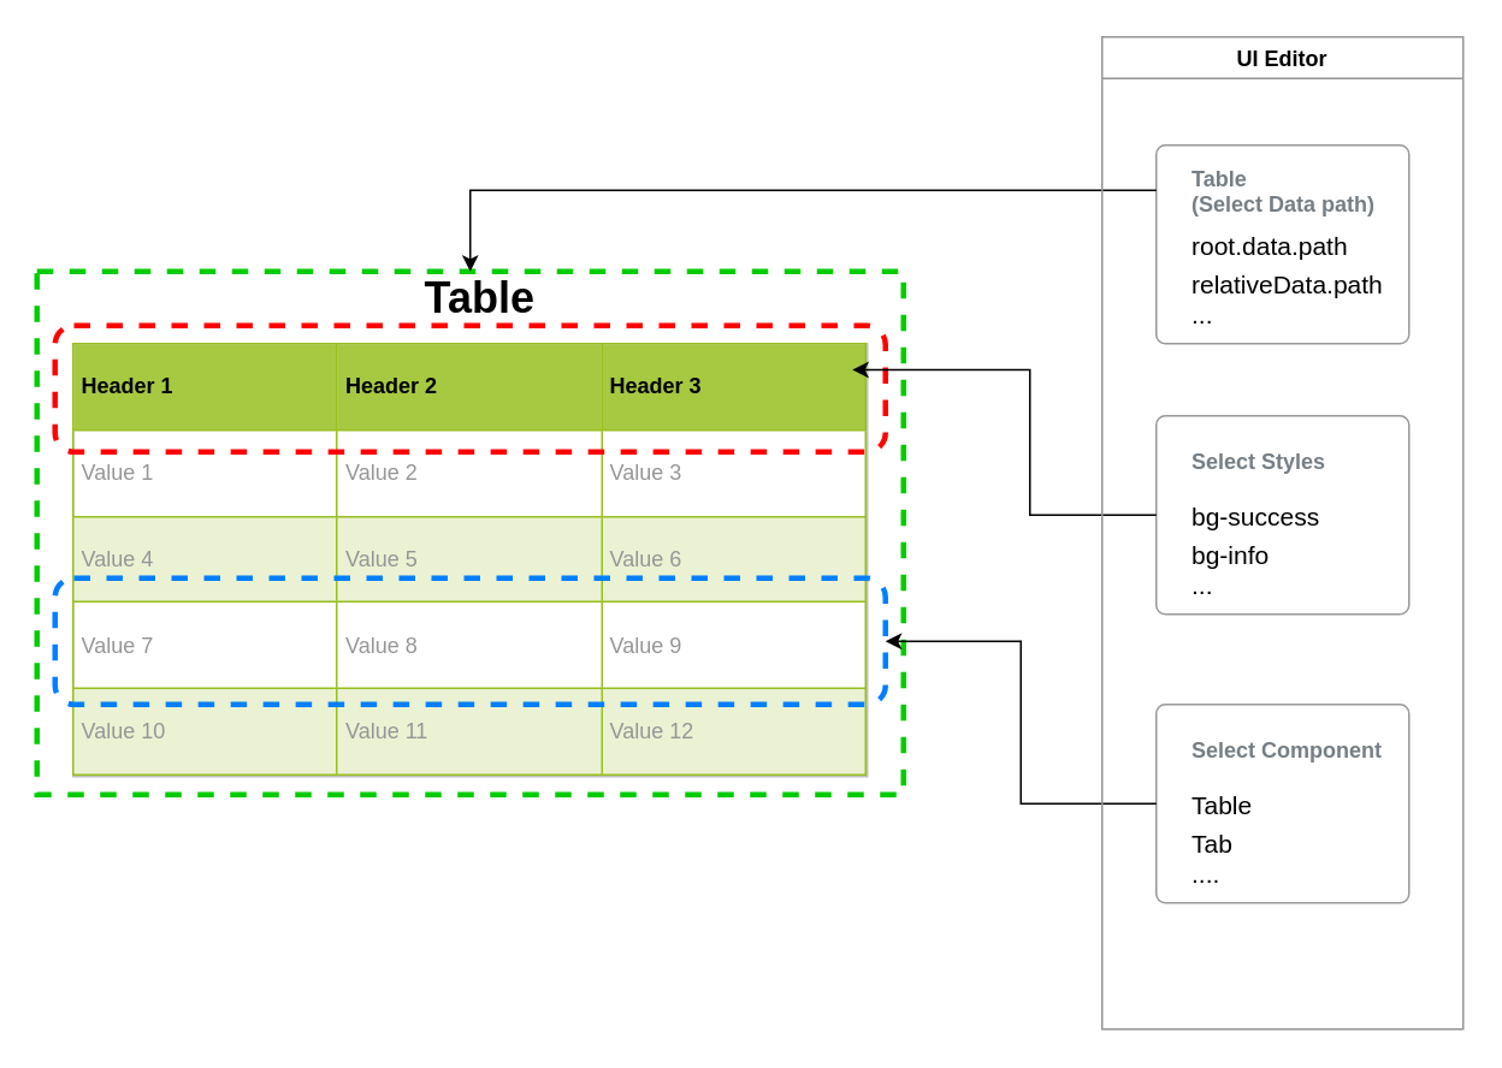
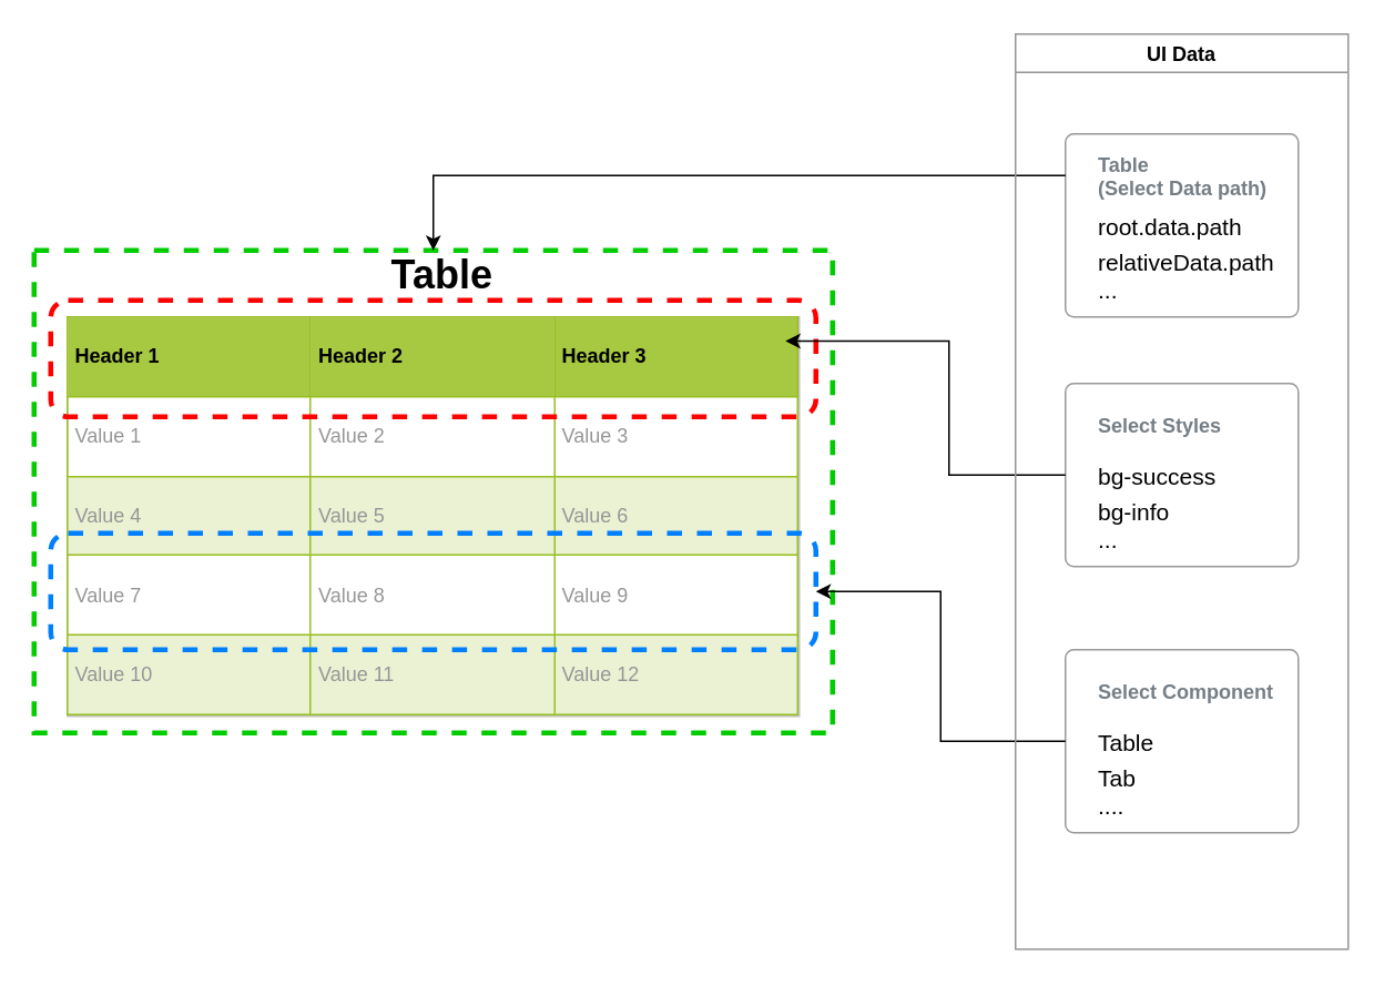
  <mxCell id="0" />
  <mxCell id="1" parent="0" />
  <mxCell id="2" value="" style="rounded=0;whiteSpace=wrap;html=1;fontColor=#000000;fillColor=none;strokeColor=#00CC00;dashed=1;strokeWidth=3;" parent="1" vertex="1"><mxGeometry x="20" y="150" width="480" height="290" as="geometry" /></mxCell>
  <mxCell id="3" value="&lt;table border=&quot;1&quot; width=&quot;100%&quot; cellpadding=&quot;4&quot; style=&quot;width: 100% ; height: 100% ; border-collapse: collapse&quot;&gt;&lt;tbody&gt;&lt;tr style=&quot;background-color: #a7c942 ; color: #ffffff ; border: 1px solid #98bf21&quot;&gt;&lt;th align=&quot;left&quot;&gt;&lt;font color=&quot;#000000&quot;&gt;Header 1&lt;/font&gt;&lt;/th&gt;&lt;th align=&quot;left&quot;&gt;&lt;font color=&quot;#000000&quot;&gt;Header 2&lt;/font&gt;&lt;/th&gt;&lt;th align=&quot;left&quot;&gt;&lt;font color=&quot;#000000&quot;&gt;Header 3&lt;/font&gt;&lt;/th&gt;&lt;/tr&gt;&lt;tr style=&quot;border: 1px solid #98bf21&quot;&gt;&lt;td&gt;&lt;font color=&quot;#969696&quot;&gt;Value 1&lt;/font&gt;&lt;/td&gt;&lt;td&gt;&lt;font color=&quot;#969696&quot;&gt;Value 2&lt;/font&gt;&lt;/td&gt;&lt;td&gt;&lt;font color=&quot;#969696&quot;&gt;Value 3&lt;/font&gt;&lt;/td&gt;&lt;/tr&gt;&lt;tr style=&quot;background-color: #eaf2d3 ; border: 1px solid #98bf21&quot;&gt;&lt;td&gt;&lt;font color=&quot;#969696&quot;&gt;Value 4&lt;/font&gt;&lt;/td&gt;&lt;td&gt;&lt;font color=&quot;#969696&quot;&gt;Value 5&lt;/font&gt;&lt;/td&gt;&lt;td&gt;&lt;font color=&quot;#969696&quot;&gt;Value 6&lt;/font&gt;&lt;/td&gt;&lt;/tr&gt;&lt;tr style=&quot;border: 1px solid #98bf21&quot;&gt;&lt;td&gt;&lt;font color=&quot;#969696&quot;&gt;Value 7&lt;/font&gt;&lt;/td&gt;&lt;td&gt;&lt;font color=&quot;#969696&quot;&gt;Value 8&lt;/font&gt;&lt;/td&gt;&lt;td&gt;&lt;font color=&quot;#969696&quot;&gt;Value 9&lt;/font&gt;&lt;/td&gt;&lt;/tr&gt;&lt;tr style=&quot;background-color: #eaf2d3 ; border: 1px solid #98bf21&quot;&gt;&lt;td&gt;&lt;font color=&quot;#969696&quot;&gt;Value 10&lt;/font&gt;&lt;/td&gt;&lt;td&gt;&lt;font color=&quot;#969696&quot;&gt;Value 11&lt;/font&gt;&lt;/td&gt;&lt;td&gt;&lt;font color=&quot;#969696&quot;&gt;Value 12&lt;/font&gt;&lt;/td&gt;&lt;/tr&gt;&lt;/tbody&gt;&lt;/table&gt;" style="text;html=1;strokeColor=#c0c0c0;fillColor=#ffffff;overflow=fill;rounded=0;" parent="1" vertex="1"><mxGeometry x="40" y="190" width="440" height="240" as="geometry" /></mxCell>
  <mxCell id="4" value="" style="rounded=1;whiteSpace=wrap;html=1;fontColor=#000000;fillColor=none;strokeColor=#007FFF;dashed=1;strokeWidth=3;" parent="1" vertex="1"><mxGeometry x="30" y="320" width="460" height="70" as="geometry" /></mxCell>
  <mxCell id="5" value="" style="rounded=1;whiteSpace=wrap;html=1;fontColor=#000000;fillColor=none;strokeColor=#FF0000;dashed=1;strokeWidth=3;" parent="1" vertex="1"><mxGeometry x="30" y="180" width="460" height="70" as="geometry" /></mxCell>
  <mxCell id="6" value="" style="html=1;shadow=0;dashed=0;shape=mxgraph.bootstrap.rrect;rSize=5;fillColor=#ffffff;strokeColor=#999999;fontColor=#000000;" parent="1" vertex="1"><mxGeometry x="640" y="80" width="140" height="110" as="geometry" /></mxCell>
  <mxCell id="7" value="Table&#10;(Select Data path)" style="fillColor=none;strokeColor=none;align=left;spacing=20;fontSize=12;fontColor=#757E85;fontStyle=1;dashed=1;" parent="6" vertex="1"><mxGeometry width="140" height="30" relative="1" as="geometry"><mxPoint y="10" as="offset" /></mxGeometry></mxCell>
  <mxCell id="8" value="root.data.path" style="fillColor=none;strokeColor=none;align=left;spacing=20;fontSize=14;dashed=1;fontColor=#000000;" parent="6" vertex="1"><mxGeometry width="140" height="30" relative="1" as="geometry"><mxPoint y="40" as="offset" /></mxGeometry></mxCell>
  <mxCell id="9" value="relativeData.path&#10;..." style="fillColor=none;strokeColor=none;align=left;spacing=20;fontSize=14;dashed=1;fontColor=#000000;" parent="6" vertex="1"><mxGeometry width="140" height="30" relative="1" as="geometry"><mxPoint y="70" as="offset" /></mxGeometry></mxCell>
  <mxCell id="10" style="edgeStyle=orthogonalEdgeStyle;rounded=0;orthogonalLoop=1;jettySize=auto;html=1;entryX=0.5;entryY=0;entryDx=0;entryDy=0;fontColor=#000000;" parent="6" source="7" target="2" edge="1"><mxGeometry relative="1" as="geometry" /></mxCell>
  <mxCell id="11" value="" style="html=1;shadow=0;dashed=0;shape=mxgraph.bootstrap.rrect;rSize=5;fillColor=#ffffff;strokeColor=#999999;fontColor=#000000;" parent="1" vertex="1"><mxGeometry x="640" y="230" width="140" height="110" as="geometry" /></mxCell>
  <mxCell id="12" value="Select Styles" style="fillColor=none;strokeColor=none;align=left;spacing=20;fontSize=12;fontColor=#757E85;fontStyle=1;dashed=1;" parent="11" vertex="1"><mxGeometry width="140" height="30" relative="1" as="geometry"><mxPoint y="10" as="offset" /></mxGeometry></mxCell>
  <mxCell id="13" value="bg-success" style="fillColor=none;strokeColor=none;align=left;spacing=20;fontSize=14;dashed=1;fontColor=#000000;" parent="11" vertex="1"><mxGeometry width="140" height="30" relative="1" as="geometry"><mxPoint y="40" as="offset" /></mxGeometry></mxCell>
  <mxCell id="14" value="bg-info&#10;..." style="fillColor=none;strokeColor=none;align=left;spacing=20;fontSize=14;dashed=1;fontColor=#000000;" parent="11" vertex="1"><mxGeometry width="140" height="30" relative="1" as="geometry"><mxPoint y="70" as="offset" /></mxGeometry></mxCell>
  <mxCell id="15" style="edgeStyle=orthogonalEdgeStyle;rounded=0;orthogonalLoop=1;jettySize=auto;html=1;entryX=0.5;entryY=0;entryDx=0;entryDy=0;fontColor=#000000;" parent="11" source="12" edge="1"><mxGeometry relative="1" as="geometry" /></mxCell>
  <mxCell id="16" style="edgeStyle=orthogonalEdgeStyle;rounded=0;orthogonalLoop=1;jettySize=auto;html=1;entryX=0.941;entryY=0.188;entryDx=0;entryDy=0;entryPerimeter=0;fontColor=#000000;" parent="11" source="13" target="2" edge="1"><mxGeometry relative="1" as="geometry" /></mxCell>
  <mxCell id="17" value="" style="html=1;shadow=0;dashed=0;shape=mxgraph.bootstrap.rrect;rSize=5;fillColor=#ffffff;strokeColor=#999999;fontColor=#000000;" parent="1" vertex="1"><mxGeometry x="640" y="390" width="140" height="110" as="geometry" /></mxCell>
  <mxCell id="18" value="Select Component" style="fillColor=none;strokeColor=none;align=left;spacing=20;fontSize=12;fontColor=#757E85;fontStyle=1;dashed=1;" parent="17" vertex="1"><mxGeometry width="140" height="30" relative="1" as="geometry"><mxPoint y="10" as="offset" /></mxGeometry></mxCell>
  <mxCell id="19" value="Table" style="fillColor=none;strokeColor=none;align=left;spacing=20;fontSize=14;dashed=1;fontColor=#000000;" parent="17" vertex="1"><mxGeometry width="140" height="30" relative="1" as="geometry"><mxPoint y="40" as="offset" /></mxGeometry></mxCell>
  <mxCell id="20" value="Tab&#10;...." style="fillColor=none;strokeColor=none;align=left;spacing=20;fontSize=14;dashed=1;fontColor=#000000;" parent="17" vertex="1"><mxGeometry width="140" height="30" relative="1" as="geometry"><mxPoint y="70" as="offset" /></mxGeometry></mxCell>
  <mxCell id="21" style="edgeStyle=orthogonalEdgeStyle;rounded=0;orthogonalLoop=1;jettySize=auto;html=1;entryX=0.5;entryY=0;entryDx=0;entryDy=0;fontColor=#000000;" parent="17" source="18" edge="1"><mxGeometry relative="1" as="geometry" /></mxCell>
  <mxCell id="22" style="edgeStyle=orthogonalEdgeStyle;rounded=0;orthogonalLoop=1;jettySize=auto;html=1;entryX=0.941;entryY=0.188;entryDx=0;entryDy=0;entryPerimeter=0;fontColor=#000000;" parent="17" source="19" edge="1"><mxGeometry relative="1" as="geometry" /></mxCell>
  <mxCell id="23" style="edgeStyle=orthogonalEdgeStyle;rounded=0;orthogonalLoop=1;jettySize=auto;html=1;entryX=1;entryY=0.5;entryDx=0;entryDy=0;fontColor=#000000;" parent="17" source="19" target="4" edge="1"><mxGeometry relative="1" as="geometry" /></mxCell>
- <mxCell id="24" value="UI Editor" style="swimlane;rounded=0;fontColor=#000000;strokeColor=#969696;strokeWidth=1;fillColor=none;" parent="1" vertex="1"><mxGeometry x="610" y="20" width="200" height="550" as="geometry" /></mxCell>
+ <mxCell id="24" value="UI Data" style="swimlane;rounded=0;fontColor=#000000;strokeColor=#969696;strokeWidth=1;fillColor=none;" parent="1" vertex="1"><mxGeometry x="610" y="20" width="200" height="550" as="geometry" /></mxCell>
  <mxCell id="25" value="Table" style="text;strokeColor=none;fillColor=none;html=1;fontSize=24;fontStyle=1;verticalAlign=middle;align=center;" vertex="1" parent="1"><mxGeometry x="215" y="145" width="100" height="40" as="geometry" /></mxCell>
